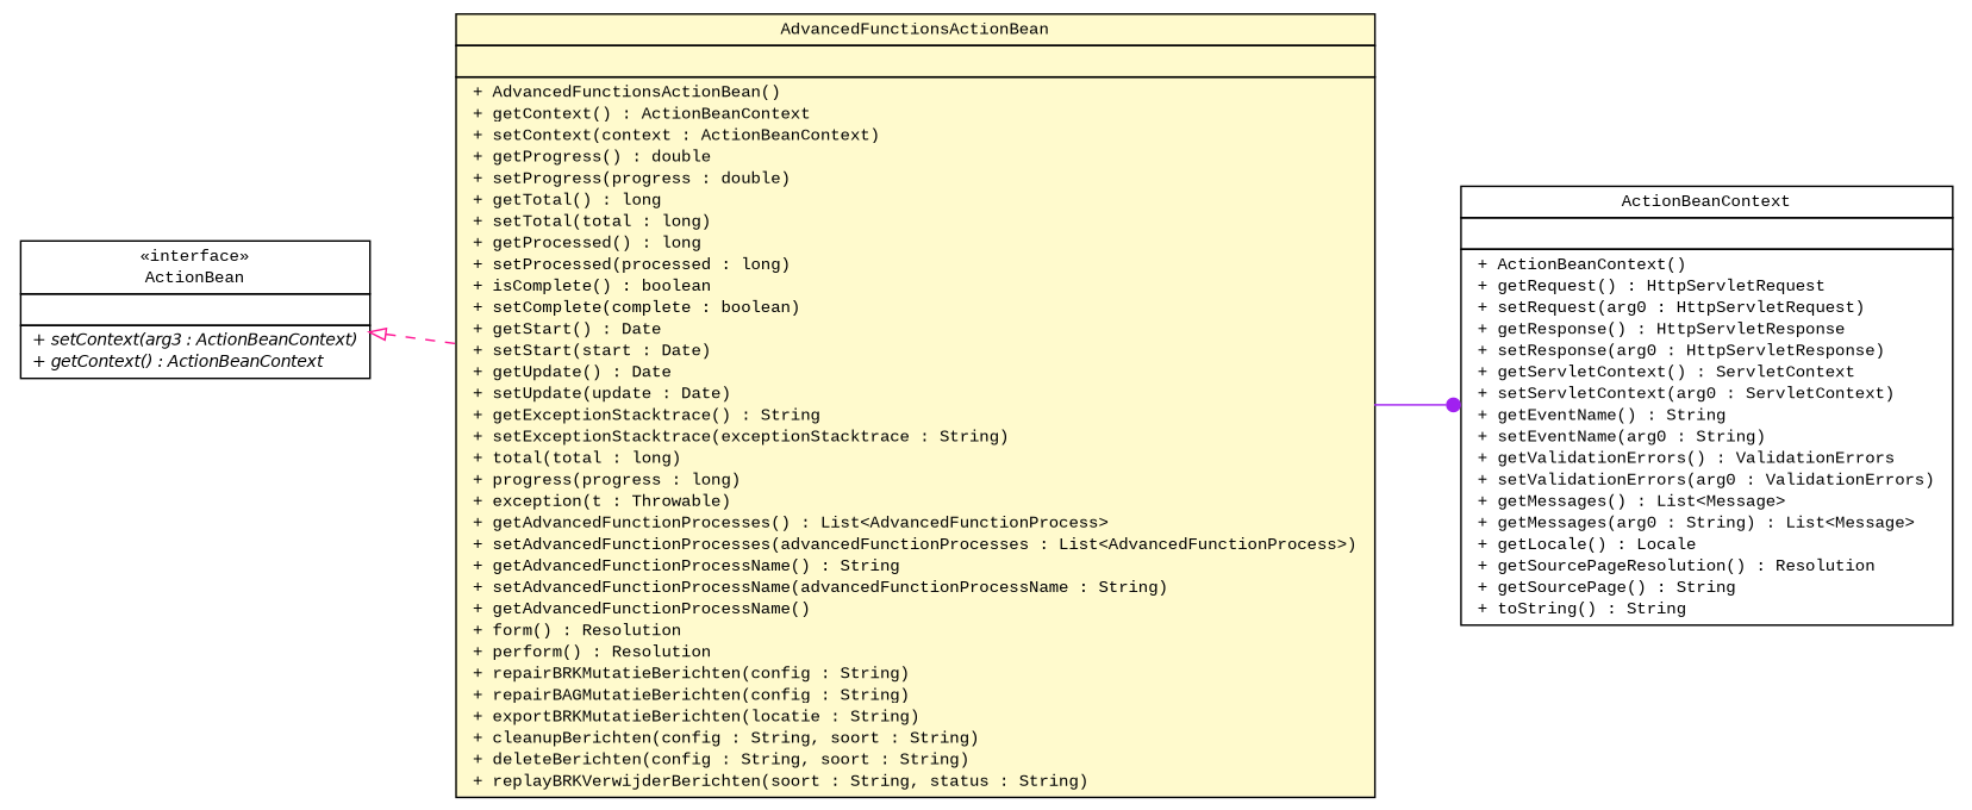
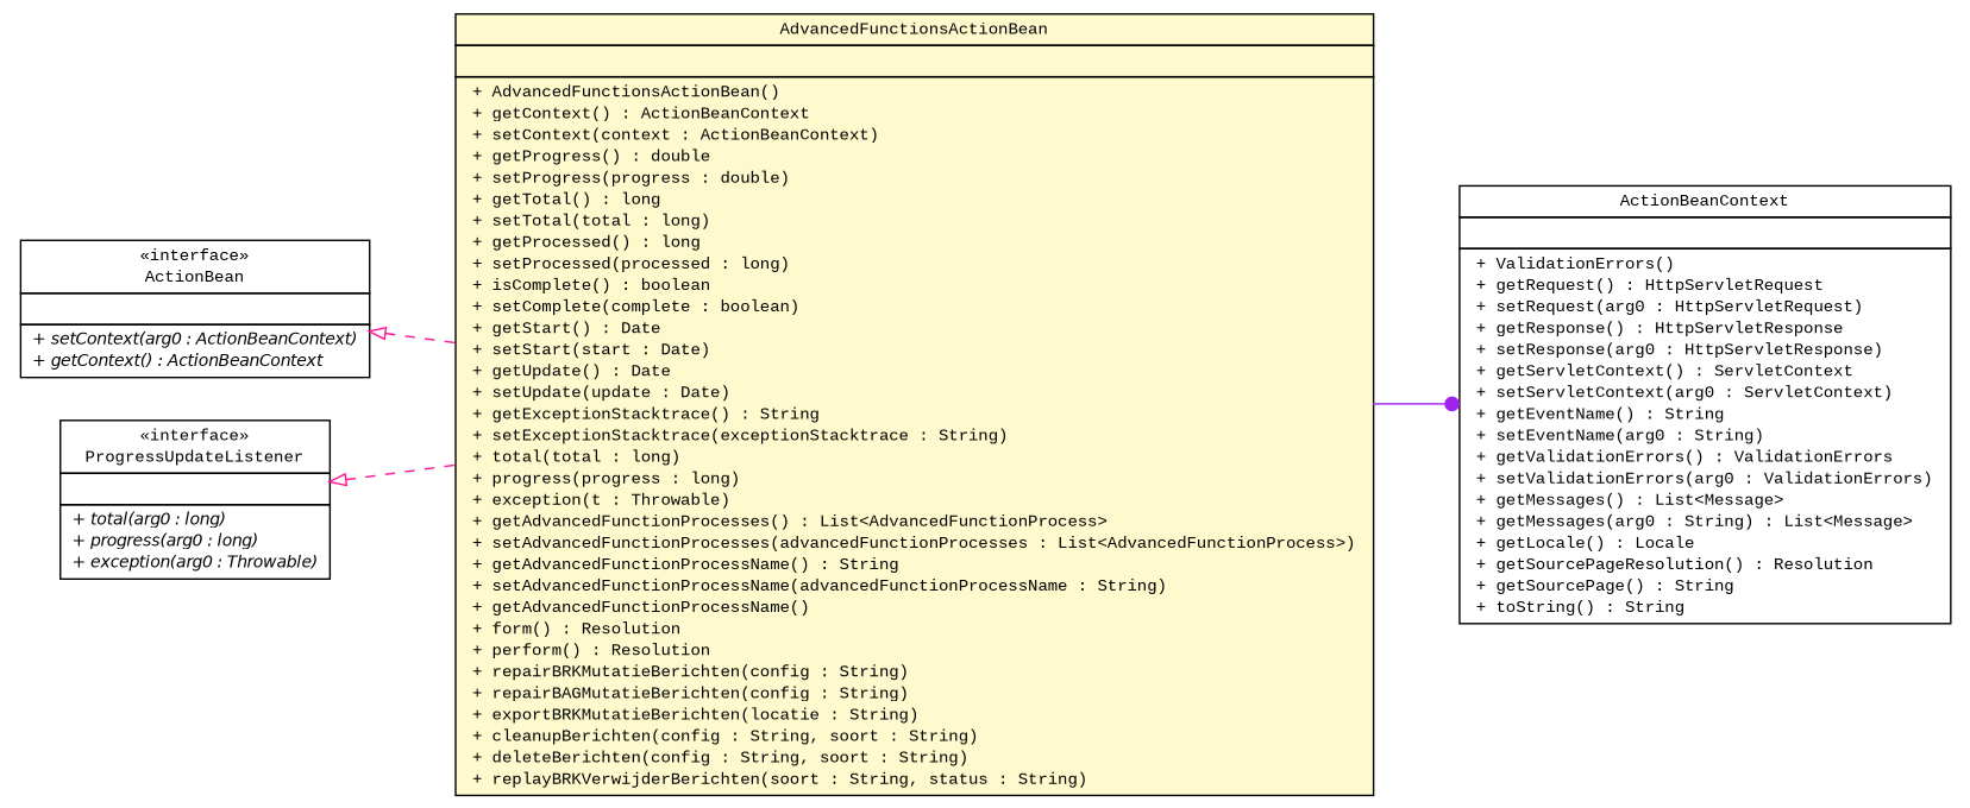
  digraph {
    fontname="Liberation Mono"
    nodesep=0.25
    rankdir=LR
    ranksep=0.5
    node [fontcolor=black fontname="Liberation Mono" fontsize=10.0 shape=plaintext]
    edge [color=deeppink fontname="Liberation Mono" fontsize=10 headport=p labelfontname=Helvetica labelfontsize=10 tailport=p arrowtail=empty dir=back style=dashed]
    n1 [label=<<table title="nl.b3p.brmo.service.stripes.AdvancedFunctionsActionBean" border="0" cellborder="1" cellspacing="0" cellpadding="2" port="p" bgcolor="lemonChiffon" href="./AdvancedFunctionsActionBean.html"> 		<tr><td><table border="0" cellspacing="0" cellpadding="1"> <tr><td align="center" balign="center"> AdvancedFunctionsActionBean </td></tr> 		</table></td></tr> 		<tr><td><table border="0" cellspacing="0" cellpadding="1"> <tr><td align="left" balign="left">  </td></tr> 		</table></td></tr> 		<tr><td><table border="0" cellspacing="0" cellpadding="1"> <tr><td align="left" balign="left"> + AdvancedFunctionsActionBean() </td></tr> <tr><td align="left" balign="left"> + getContext() : ActionBeanContext </td></tr> <tr><td align="left" balign="left"> + setContext(context : ActionBeanContext) </td></tr> <tr><td align="left" balign="left"> + getProgress() : double </td></tr> <tr><td align="left" balign="left"> + setProgress(progress : double) </td></tr> <tr><td align="left" balign="left"> + getTotal() : long </td></tr> <tr><td align="left" balign="left"> + setTotal(total : long) </td></tr> <tr><td align="left" balign="left"> + getProcessed() : long </td></tr> <tr><td align="left" balign="left"> + setProcessed(processed : long) </td></tr> <tr><td align="left" balign="left"> + isComplete() : boolean </td></tr> <tr><td align="left" balign="left"> + setComplete(complete : boolean) </td></tr> <tr><td align="left" balign="left"> + getStart() : Date </td></tr> <tr><td align="left" balign="left"> + setStart(start : Date) </td></tr> <tr><td align="left" balign="left"> + getUpdate() : Date </td></tr> <tr><td align="left" balign="left"> + setUpdate(update : Date) </td></tr> <tr><td align="left" balign="left"> + getExceptionStacktrace() : String </td></tr> <tr><td align="left" balign="left"> + setExceptionStacktrace(exceptionStacktrace : String) </td></tr> <tr><td align="left" balign="left"> + total(total : long) </td></tr> <tr><td align="left" balign="left"> + progress(progress : long) </td></tr> <tr><td align="left" balign="left"> + exception(t : Throwable) </td></tr> <tr><td align="left" balign="left"> + getAdvancedFunctionProcesses() : List&lt;AdvancedFunctionProcess&gt; </td></tr> <tr><td align="left" balign="left"> + setAdvancedFunctionProcesses(advancedFunctionProcesses : List&lt;AdvancedFunctionProcess&gt;) </td></tr> <tr><td align="left" balign="left"> + getAdvancedFunctionProcessName() : String </td></tr> <tr><td align="left" balign="left"> + setAdvancedFunctionProcessName(advancedFunctionProcessName : String) </td></tr> <tr><td align="left" balign="left"> + getAdvancedFunctionProcessName() </td></tr> <tr><td align="left" balign="left"> + form() : Resolution </td></tr> <tr><td align="left" balign="left"> + perform() : Resolution </td></tr> <tr><td align="left" balign="left"> + repairBRKMutatieBerichten(config : String) </td></tr> <tr><td align="left" balign="left"> + repairBAGMutatieBerichten(config : String) </td></tr> <tr><td align="left" balign="left"> + exportBRKMutatieBerichten(locatie : String) </td></tr> <tr><td align="left" balign="left"> + cleanupBerichten(config : String, soort : String) </td></tr> <tr><td align="left" balign="left"> + deleteBerichten(config : String, soort : String) </td></tr> <tr><td align="left" balign="left"> + replayBRKVerwijderBerichten(soort : String, status : String) </td></tr> 		</table></td></tr> 		</table>>]
-   n2 [label=<<table title="net.sourceforge.stripes.action.ActionBeanContext" border="0" cellborder="1" cellspacing="0" cellpadding="2" port="p"> 		<tr><td><table border="0" cellspacing="0" cellpadding="1"> <tr><td align="center" balign="center"> ActionBeanContext </td></tr> 		</table></td></tr> 		<tr><td><table border="0" cellspacing="0" cellpadding="1"> <tr><td align="left" balign="left">  </td></tr> 		</table></td></tr> 		<tr><td><table border="0" cellspacing="0" cellpadding="1"> <tr><td align="left" balign="left"> + ActionBeanContext() </td></tr> <tr><td align="left" balign="left"> + getRequest() : HttpServletRequest </td></tr> <tr><td align="left" balign="left"> + setRequest(arg0 : HttpServletRequest) </td></tr> <tr><td align="left" balign="left"> + getResponse() : HttpServletResponse </td></tr> <tr><td align="left" balign="left"> + setResponse(arg0 : HttpServletResponse) </td></tr> <tr><td align="left" balign="left"> + getServletContext() : ServletContext </td></tr> <tr><td align="left" balign="left"> + setServletContext(arg0 : ServletContext) </td></tr> <tr><td align="left" balign="left"> + getEventName() : String </td></tr> <tr><td align="left" balign="left"> + setEventName(arg0 : String) </td></tr> <tr><td align="left" balign="left"> + getValidationErrors() : ValidationErrors </td></tr> <tr><td align="left" balign="left"> + setValidationErrors(arg0 : ValidationErrors) </td></tr> <tr><td align="left" balign="left"> + getMessages() : List&lt;Message&gt; </td></tr> <tr><td align="left" balign="left"> + getMessages(arg0 : String) : List&lt;Message&gt; </td></tr> <tr><td align="left" balign="left"> + getLocale() : Locale </td></tr> <tr><td align="left" balign="left"> + getSourcePageResolution() : Resolution </td></tr> <tr><td align="left" balign="left"> + getSourcePage() : String </td></tr> <tr><td align="left" balign="left"> + toString() : String </td></tr> 		</table></td></tr> 		</table>>]
-   n3 [label=<<table title="net.sourceforge.stripes.action.ActionBean" border="0" cellborder="1" cellspacing="0" cellpadding="2" port="p"> 		<tr><td><table border="0" cellspacing="0" cellpadding="1"> <tr><td align="center" balign="center"> &#171;interface&#187; </td></tr> <tr><td align="center" balign="center"> ActionBean </td></tr> 		</table></td></tr> 		<tr><td><table border="0" cellspacing="0" cellpadding="1"> <tr><td align="left" balign="left">  </td></tr> 		</table></td></tr> 		<tr><td><table border="0" cellspacing="0" cellpadding="1"> <tr><td align="left" balign="left"><font face="Helvetica-Oblique" point-size="10.0"> + setContext(arg3 : ActionBeanContext) </font></td></tr> <tr><td align="left" balign="left"><font face="Helvetica-Oblique" point-size="10.0"> + getContext() : ActionBeanContext </font></td></tr> 		</table></td></tr> 		</table>>]
+   n2 [label=<<table title="net.sourceforge.stripes.action.ActionBeanContext" border="0" cellborder="1" cellspacing="0" cellpadding="2" port="p"> 		<tr><td><table border="0" cellspacing="0" cellpadding="1"> <tr><td align="center" balign="center"> ActionBeanContext </td></tr> 		</table></td></tr> 		<tr><td><table border="0" cellspacing="0" cellpadding="1"> <tr><td align="left" balign="left">  </td></tr> 		</table></td></tr> 		<tr><td><table border="0" cellspacing="0" cellpadding="1"> <tr><td align="left" balign="left"> + ValidationErrors() </td></tr> <tr><td align="left" balign="left"> + getRequest() : HttpServletRequest </td></tr> <tr><td align="left" balign="left"> + setRequest(arg0 : HttpServletRequest) </td></tr> <tr><td align="left" balign="left"> + getResponse() : HttpServletResponse </td></tr> <tr><td align="left" balign="left"> + setResponse(arg0 : HttpServletResponse) </td></tr> <tr><td align="left" balign="left"> + getServletContext() : ServletContext </td></tr> <tr><td align="left" balign="left"> + setServletContext(arg0 : ServletContext) </td></tr> <tr><td align="left" balign="left"> + getEventName() : String </td></tr> <tr><td align="left" balign="left"> + setEventName(arg0 : String) </td></tr> <tr><td align="left" balign="left"> + getValidationErrors() : ValidationErrors </td></tr> <tr><td align="left" balign="left"> + setValidationErrors(arg0 : ValidationErrors) </td></tr> <tr><td align="left" balign="left"> + getMessages() : List&lt;Message&gt; </td></tr> <tr><td align="left" balign="left"> + getMessages(arg0 : String) : List&lt;Message&gt; </td></tr> <tr><td align="left" balign="left"> + getLocale() : Locale </td></tr> <tr><td align="left" balign="left"> + getSourcePageResolution() : Resolution </td></tr> <tr><td align="left" balign="left"> + getSourcePage() : String </td></tr> <tr><td align="left" balign="left"> + toString() : String </td></tr> 		</table></td></tr> 		</table>>]
+   n3 [label=<<table title="net.sourceforge.stripes.action.ActionBean" border="0" cellborder="1" cellspacing="0" cellpadding="2" port="p"> 		<tr><td><table border="0" cellspacing="0" cellpadding="1"> <tr><td align="center" balign="center"> &#171;interface&#187; </td></tr> <tr><td align="center" balign="center"> ActionBean </td></tr> 		</table></td></tr> 		<tr><td><table border="0" cellspacing="0" cellpadding="1"> <tr><td align="left" balign="left">  </td></tr> 		</table></td></tr> 		<tr><td><table border="0" cellspacing="0" cellpadding="1"> <tr><td align="left" balign="left"><font face="Helvetica-Oblique" point-size="10.0"> + setContext(arg0 : ActionBeanContext) </font></td></tr> <tr><td align="left" balign="left"><font face="Helvetica-Oblique" point-size="10.0"> + getContext() : ActionBeanContext </font></td></tr> 		</table></td></tr> 		</table>>]
+   n4 [label=<<table title="nl.b3p.brmo.loader.ProgressUpdateListener" border="0" cellborder="1" cellspacing="0" cellpadding="2" port="p"> 		<tr><td><table border="0" cellspacing="0" cellpadding="1"> <tr><td align="center" balign="center"> &#171;interface&#187; </td></tr> <tr><td align="center" balign="center"> ProgressUpdateListener </td></tr> 		</table></td></tr> 		<tr><td><table border="0" cellspacing="0" cellpadding="1"> <tr><td align="left" balign="left">  </td></tr> 		</table></td></tr> 		<tr><td><table border="0" cellspacing="0" cellpadding="1"> <tr><td align="left" balign="left"><font face="Helvetica-Oblique" point-size="10.0"> + total(arg0 : long) </font></td></tr> <tr><td align="left" balign="left"><font face="Helvetica-Oblique" point-size="10.0"> + progress(arg0 : long) </font></td></tr> <tr><td align="left" balign="left"><font face="Helvetica-Oblique" point-size="10.0"> + exception(arg0 : Throwable) </font></td></tr> 		</table></td></tr> 		</table>>]
    n1 -> n2 [arrowhead=dot color=purple fontcolor=black fontsize=10.0 arrowtail="" dir="" style=""]
    n3 -> n1
+   n4 -> n1
  }
